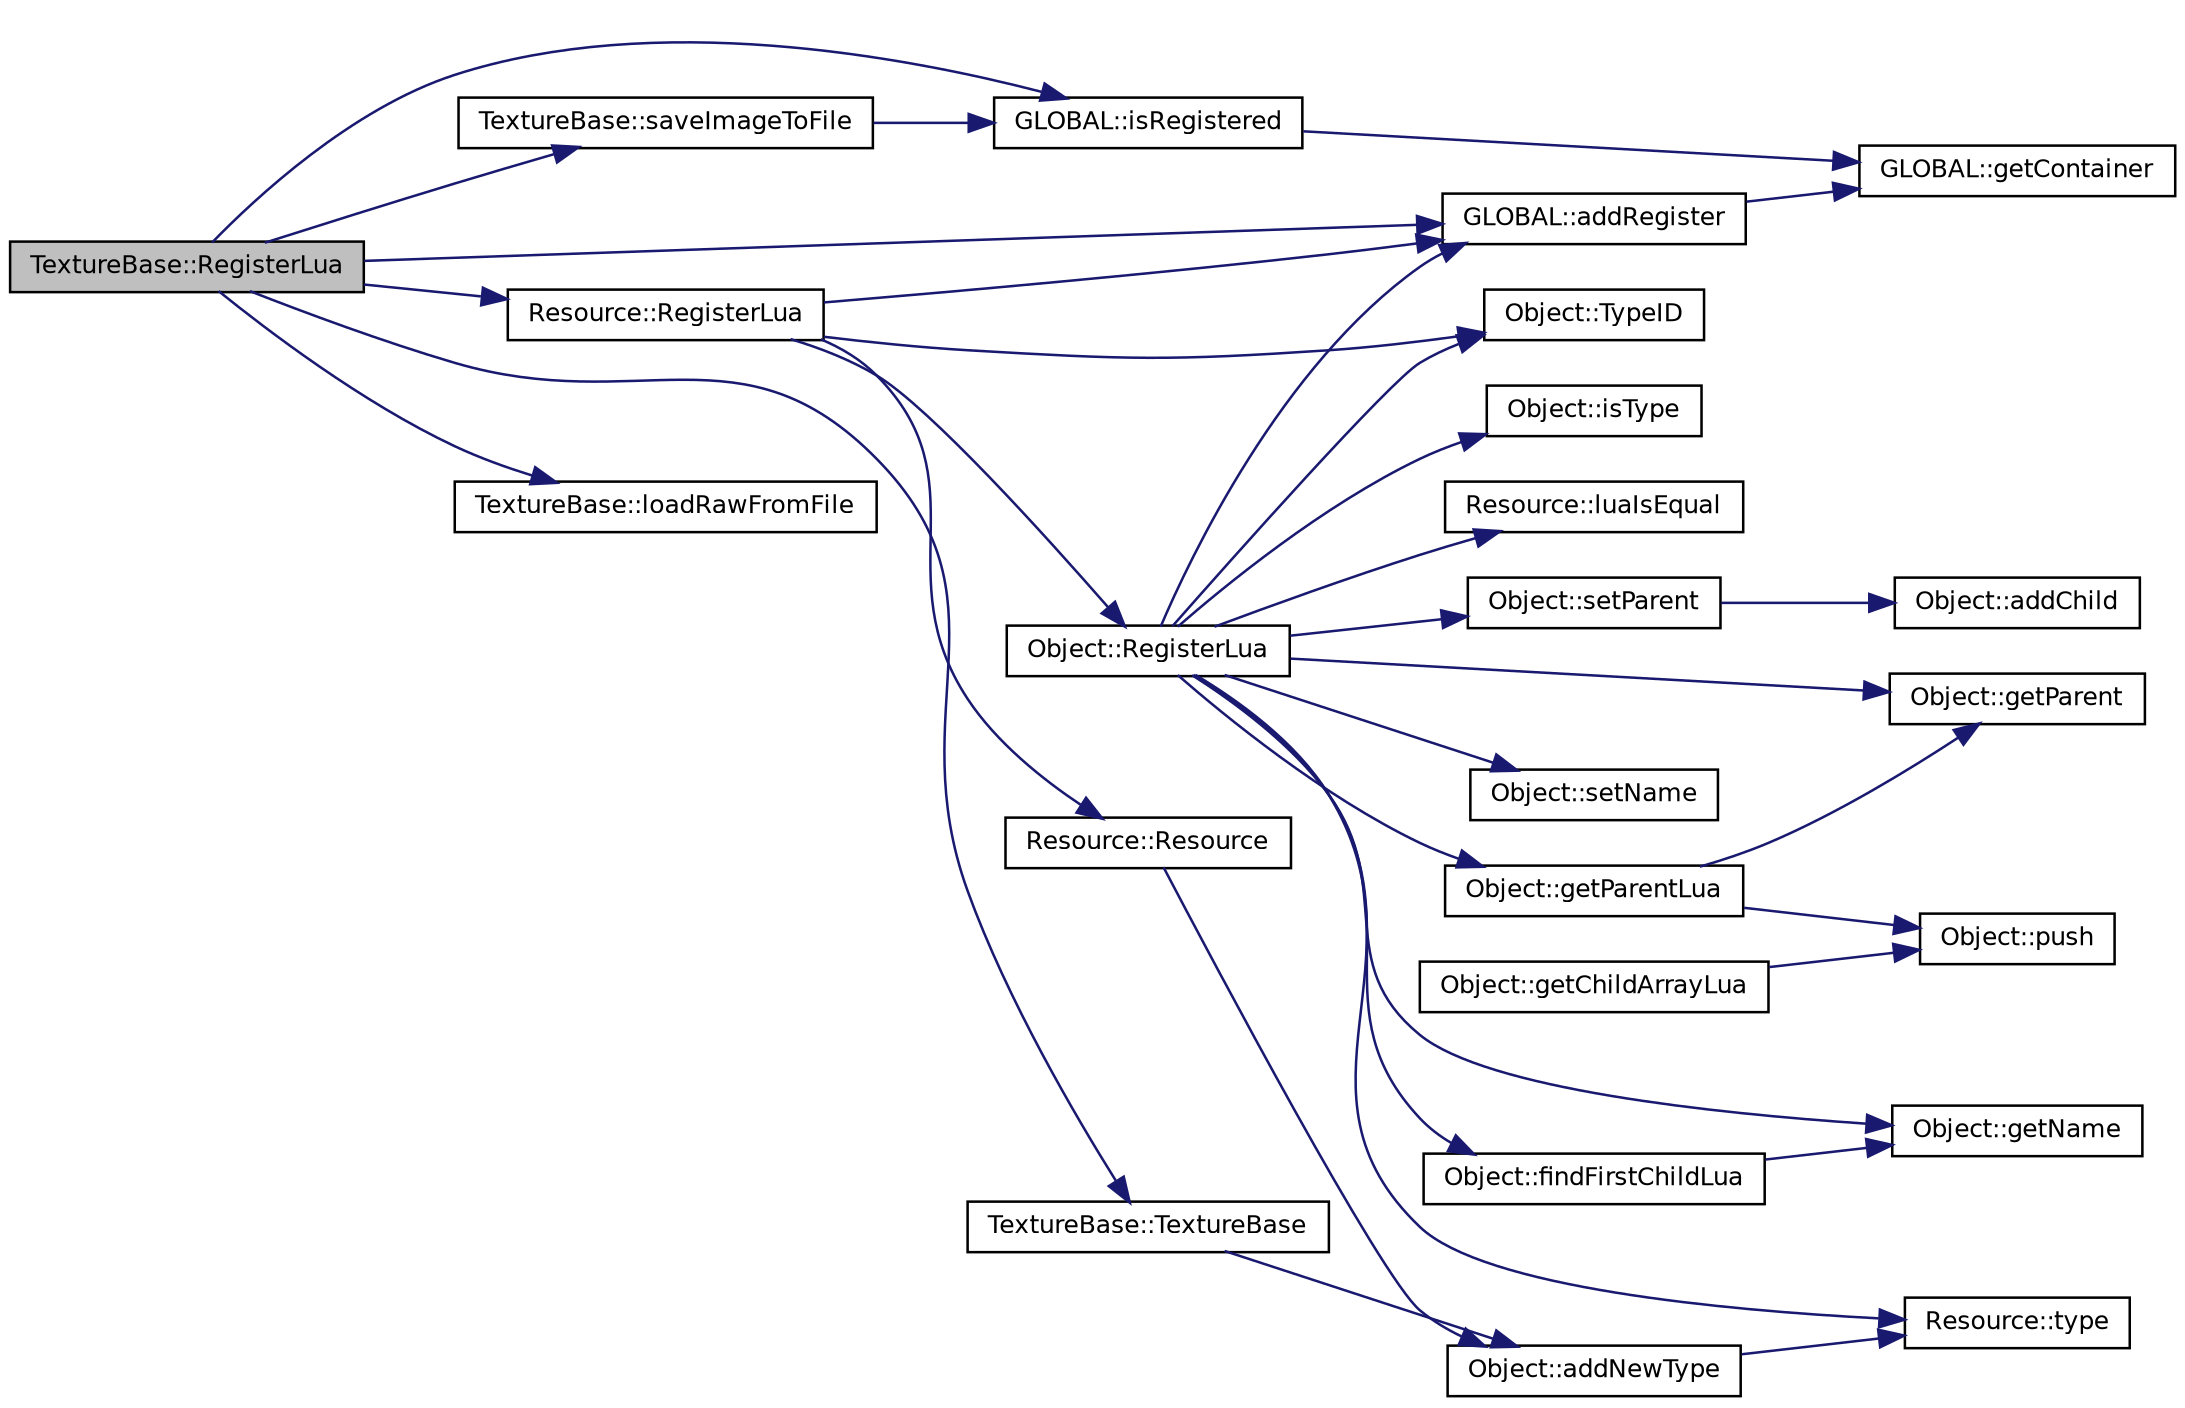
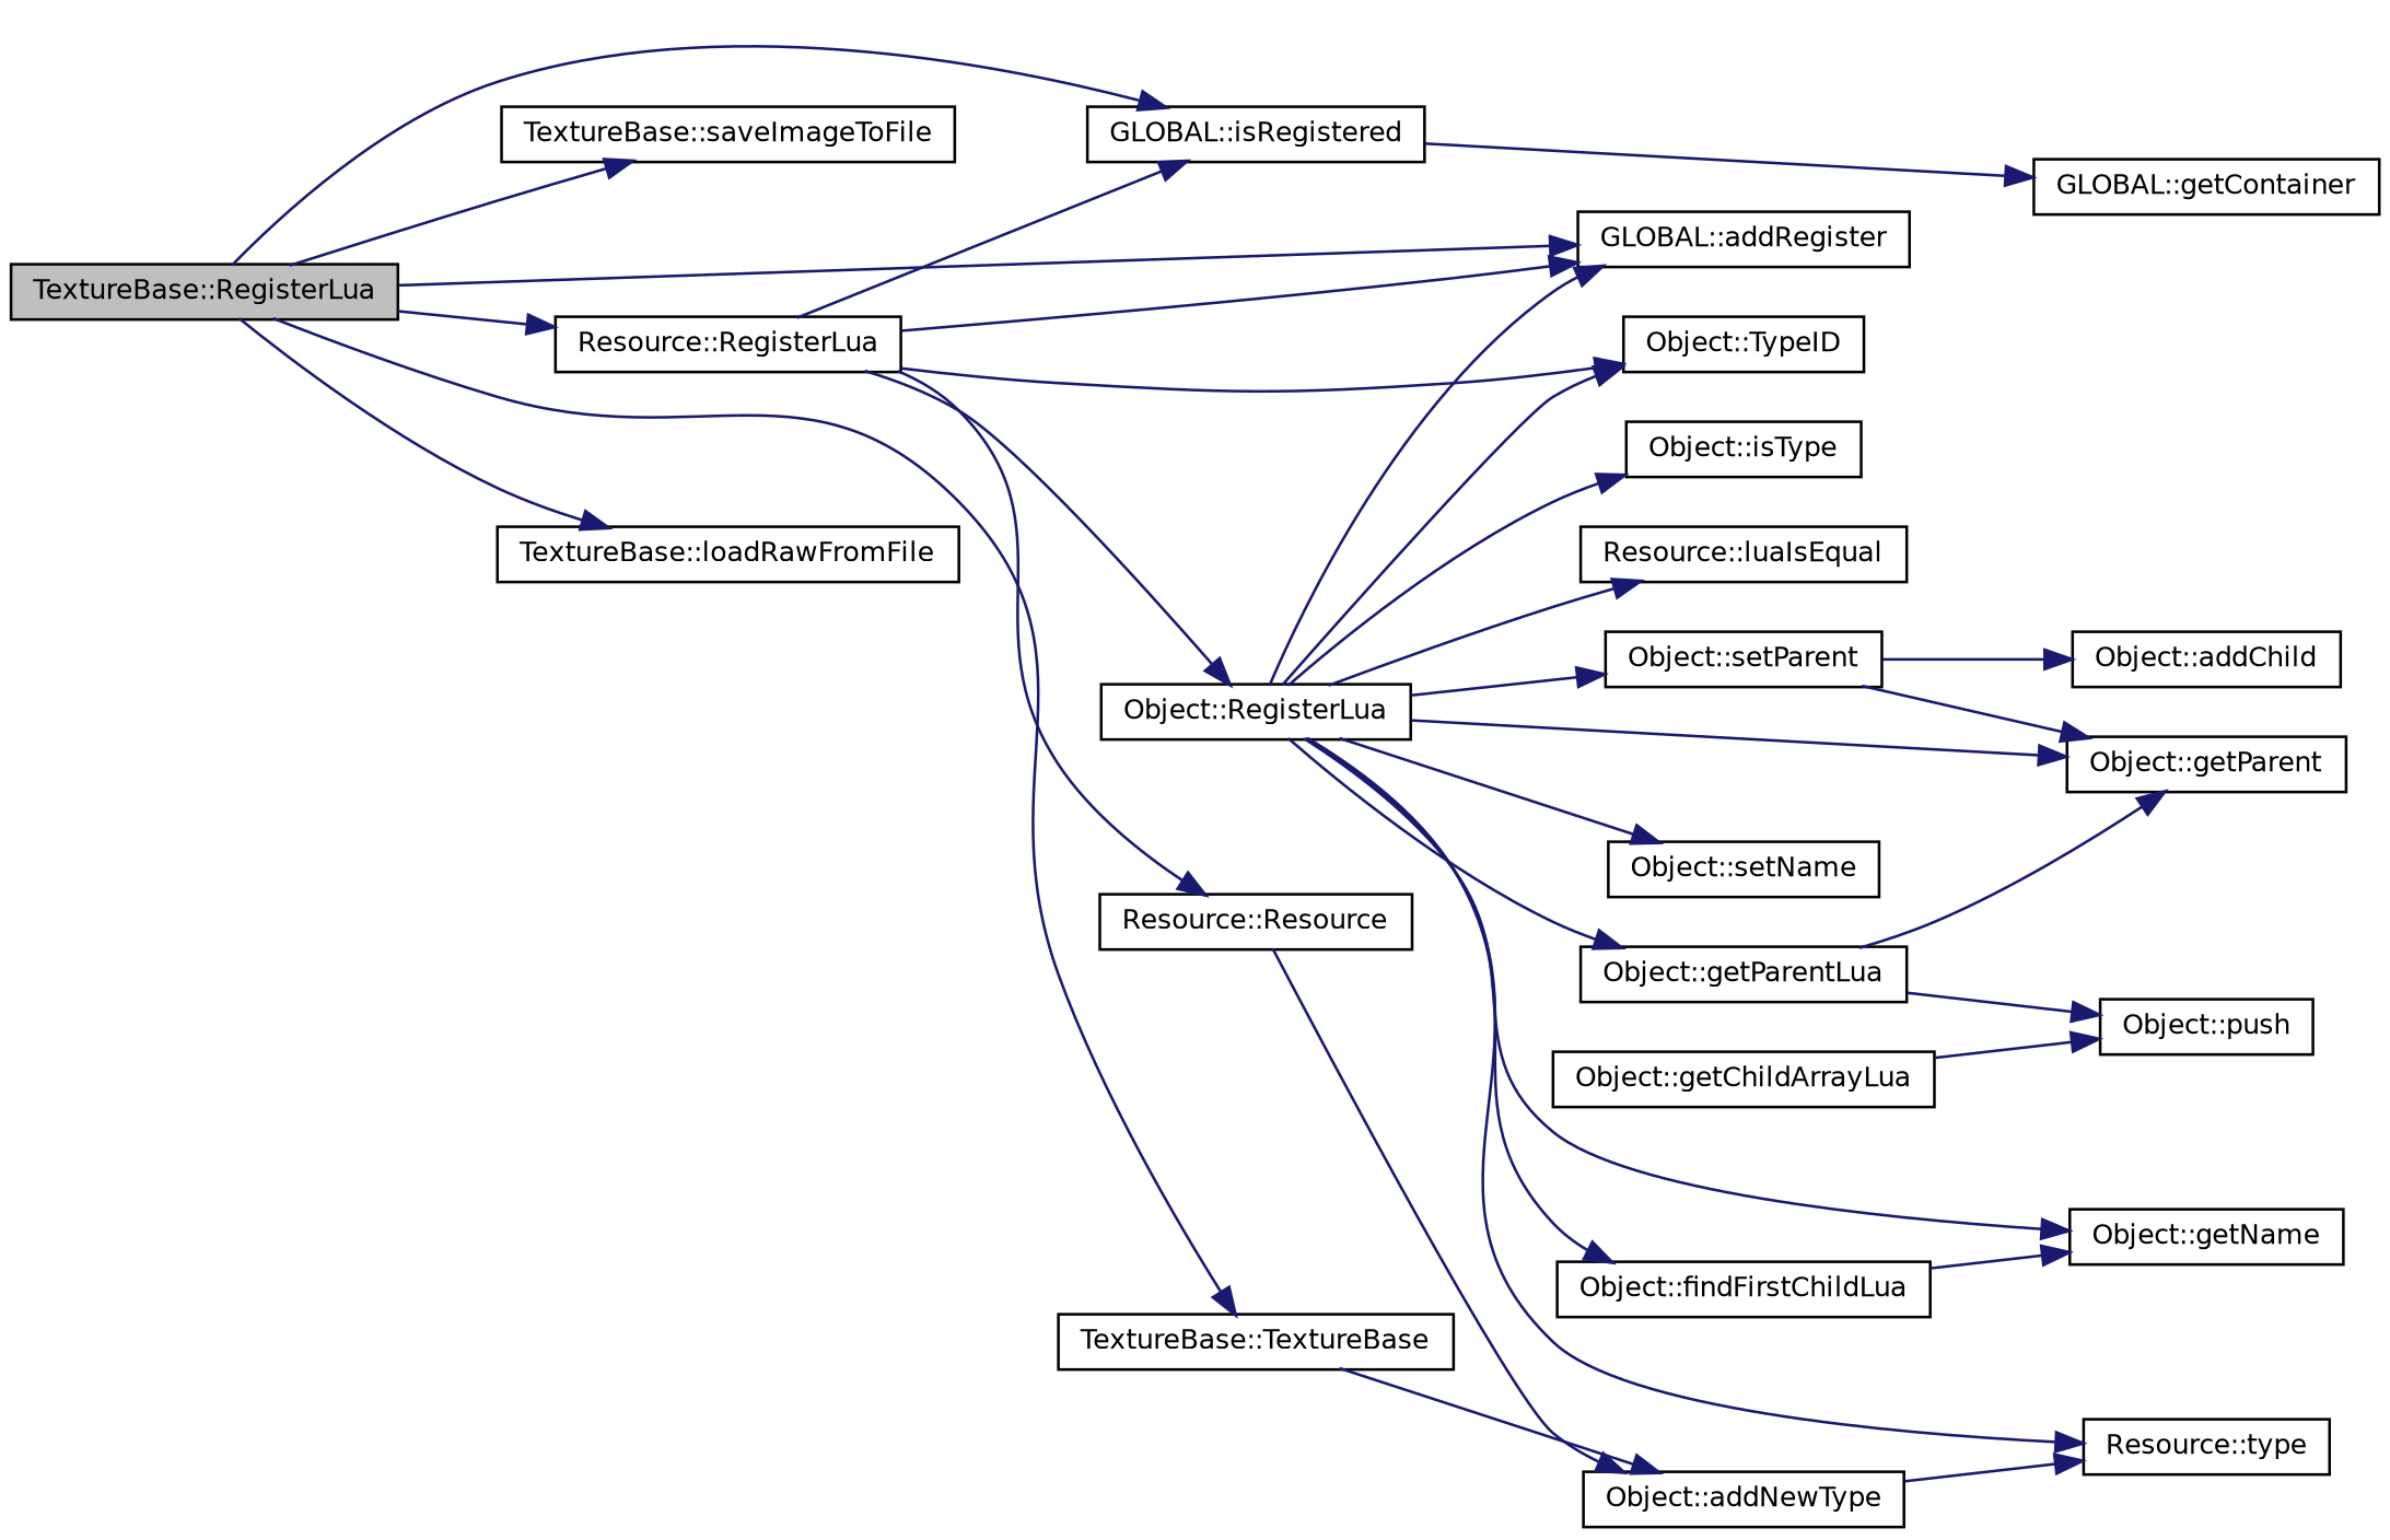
  digraph {
    rankdir=LR
    node [color=black fillcolor=white fontname=Helvetica fontsize=10 shape=record style=filled]
    edge [color=midnightblue fontname=Helvetica fontsize=10 labelfontname=Helvetica labelfontsize=10 style=solid]
    n1 [fillcolor=grey75 fontcolor=black height=0.2 label="TextureBase::RegisterLua" width=0.4]
    n2 [height=0.2 label="GLOBAL::isRegistered" width=0.4]
    n3 [height=0.2 label="Resource::RegisterLua" width=0.4]
    n4 [height=0.2 label="GLOBAL::addRegister" width=0.4]
    n5 [height=0.2 label="TextureBase::TextureBase" width=0.4]
    n6 [height=0.2 label="TextureBase::loadRawFromFile" width=0.4]
    n7 [height=0.2 label="TextureBase::saveImageToFile" width=0.4]
    n8 [height=0.2 label="GLOBAL::getContainer" width=0.4]
    n9 [height=0.2 label="Object::TypeID" width=0.4]
    n10 [height=0.2 label="Object::RegisterLua" width=0.4]
    n11 [height=0.2 label="Resource::Resource" width=0.4]
    n12 [height=0.2 label="Object::addNewType" width=0.4]
    n13 [height=0.2 label="Object::getName" width=0.4]
    n14 [height=0.2 label="Object::setName" width=0.4]
    n15 [height=0.2 label="Object::getParent" width=0.4]
    n16 [height=0.2 label="Object::setParent" width=0.4]
    n17 [height=0.2 label="Object::getParentLua" width=0.4]
    n18 [height=0.2 label="Object::findFirstChildLua" width=0.4]
    n19 [height=0.2 label="Object::isType" width=0.4]
    n20 [height=0.2 label="Resource::luaIsEqual" width=0.4]
    n21 [height=0.2 label="Resource::type" width=0.4]
    n22 [height=0.2 label="Object::getChildArrayLua" width=0.4]
    n23 [height=0.2 label="Object::push" width=0.4]
    n24 [height=0.2 label="Object::addChild" width=0.4]
    n1 -> n2
    n1 -> n3
    n1 -> n4
    n1 -> n5
    n1 -> n6
    n1 -> n7
    n2 -> n8
-   n7 -> n2
+   n3 -> n2
    n3 -> n4
    n3 -> n9
    n3 -> n10
    n3 -> n11
-   n4 -> n8
    n5 -> n12
    n10 -> n4
    n10 -> n9
    n10 -> n13
    n10 -> n14
    n10 -> n15
    n10 -> n16
    n10 -> n17
    n10 -> n18
    n10 -> n19
    n10 -> n20
    n10 -> n21
    n11 -> n12
    n12 -> n21
+   n16 -> n15
    n16 -> n24
    n17 -> n15
    n17 -> n23
    n18 -> n13
    n22 -> n23
  }
